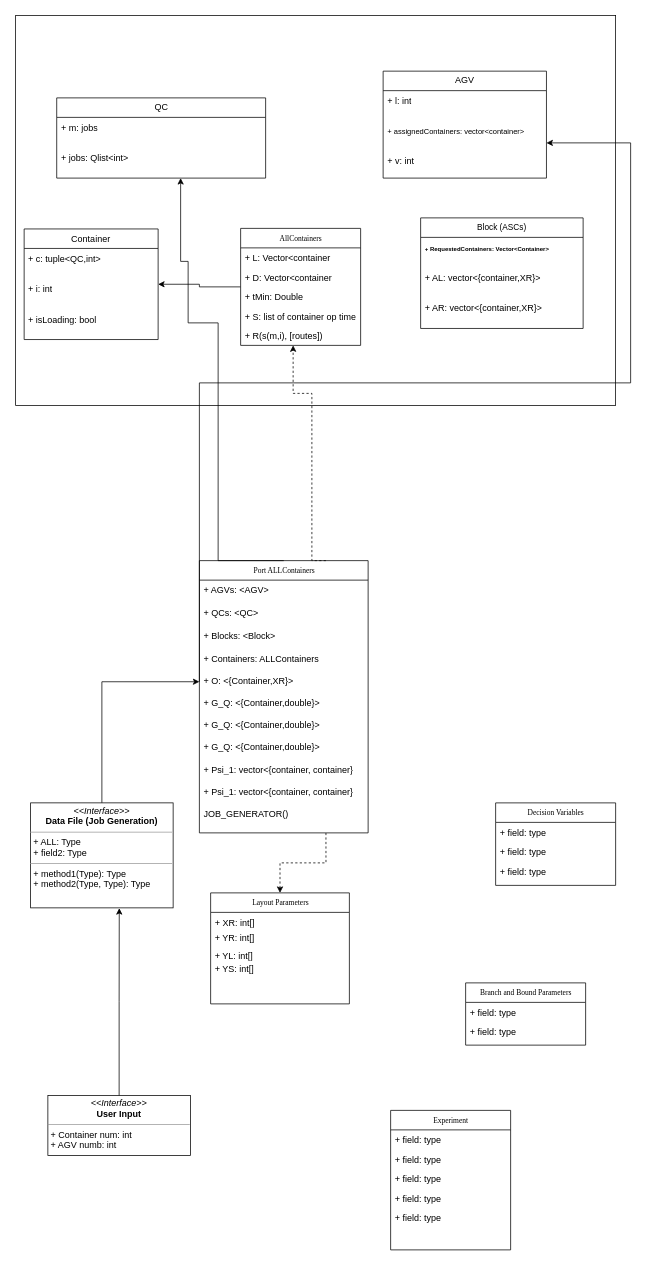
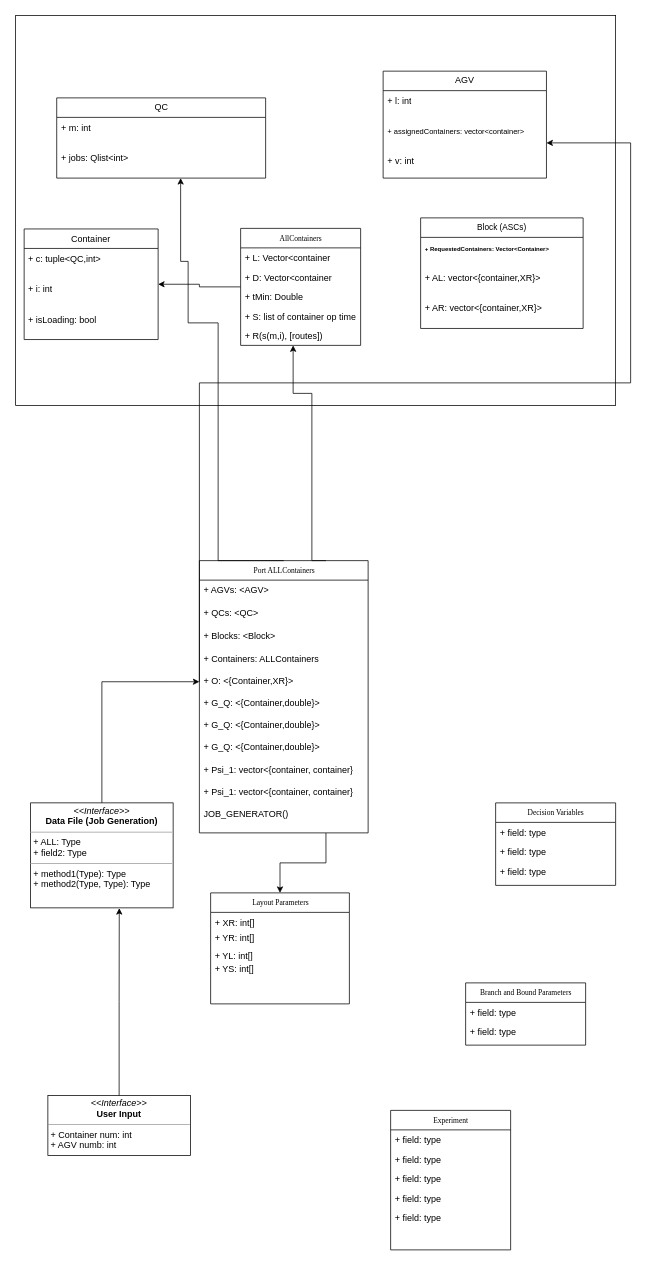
  <mxCell id="0" />
  <mxCell id="1" parent="0" />
  <mxCell id="2" value="Experiment" style="swimlane;html=1;fontStyle=0;childLayout=stackLayout;horizontal=1;startSize=26;fillColor=none;horizontalStack=0;resizeParent=1;resizeLast=0;collapsible=1;marginBottom=0;swimlaneFillColor=#ffffff;rounded=0;shadow=0;comic=0;labelBackgroundColor=none;strokeWidth=1;fontFamily=Verdana;fontSize=10;align=center;" parent="1" vertex="1"><mxGeometry x="520" y="1480" width="160" height="186" as="geometry" /></mxCell>
  <mxCell id="3" value="+ field: type" style="text;html=1;strokeColor=none;fillColor=none;align=left;verticalAlign=top;spacingLeft=4;spacingRight=4;whiteSpace=wrap;overflow=hidden;rotatable=0;points=[[0,0.5],[1,0.5]];portConstraint=eastwest;" parent="2" vertex="1"><mxGeometry y="26" width="160" height="26" as="geometry" /></mxCell>
  <mxCell id="4" value="+ field: type" style="text;html=1;strokeColor=none;fillColor=none;align=left;verticalAlign=top;spacingLeft=4;spacingRight=4;whiteSpace=wrap;overflow=hidden;rotatable=0;points=[[0,0.5],[1,0.5]];portConstraint=eastwest;" parent="2" vertex="1"><mxGeometry y="52" width="160" height="26" as="geometry" /></mxCell>
  <mxCell id="5" value="+ field: type" style="text;html=1;strokeColor=none;fillColor=none;align=left;verticalAlign=top;spacingLeft=4;spacingRight=4;whiteSpace=wrap;overflow=hidden;rotatable=0;points=[[0,0.5],[1,0.5]];portConstraint=eastwest;" parent="2" vertex="1"><mxGeometry y="78" width="160" height="26" as="geometry" /></mxCell>
  <mxCell id="6" value="+ field: type" style="text;html=1;strokeColor=none;fillColor=none;align=left;verticalAlign=top;spacingLeft=4;spacingRight=4;whiteSpace=wrap;overflow=hidden;rotatable=0;points=[[0,0.5],[1,0.5]];portConstraint=eastwest;" parent="2" vertex="1"><mxGeometry y="104" width="160" height="26" as="geometry" /></mxCell>
  <mxCell id="7" value="+ field: type" style="text;html=1;strokeColor=none;fillColor=none;align=left;verticalAlign=top;spacingLeft=4;spacingRight=4;whiteSpace=wrap;overflow=hidden;rotatable=0;points=[[0,0.5],[1,0.5]];portConstraint=eastwest;" parent="2" vertex="1"><mxGeometry y="130" width="160" height="26" as="geometry" /></mxCell>
  <mxCell id="8" value="Decision Variables" style="swimlane;html=1;fontStyle=0;childLayout=stackLayout;horizontal=1;startSize=26;fillColor=none;horizontalStack=0;resizeParent=1;resizeLast=0;collapsible=1;marginBottom=0;swimlaneFillColor=#ffffff;rounded=0;shadow=0;comic=0;labelBackgroundColor=none;strokeWidth=1;fontFamily=Verdana;fontSize=10;align=center;" parent="1" vertex="1"><mxGeometry x="660" y="1070" width="160" height="110" as="geometry" /></mxCell>
  <mxCell id="9" value="+ field: type" style="text;html=1;strokeColor=none;fillColor=none;align=left;verticalAlign=top;spacingLeft=4;spacingRight=4;whiteSpace=wrap;overflow=hidden;rotatable=0;points=[[0,0.5],[1,0.5]];portConstraint=eastwest;" parent="8" vertex="1"><mxGeometry y="26" width="160" height="26" as="geometry" /></mxCell>
  <mxCell id="10" value="+ field: type" style="text;html=1;strokeColor=none;fillColor=none;align=left;verticalAlign=top;spacingLeft=4;spacingRight=4;whiteSpace=wrap;overflow=hidden;rotatable=0;points=[[0,0.5],[1,0.5]];portConstraint=eastwest;" parent="8" vertex="1"><mxGeometry y="52" width="160" height="26" as="geometry" /></mxCell>
  <mxCell id="11" value="+ field: type" style="text;html=1;strokeColor=none;fillColor=none;align=left;verticalAlign=top;spacingLeft=4;spacingRight=4;whiteSpace=wrap;overflow=hidden;rotatable=0;points=[[0,0.5],[1,0.5]];portConstraint=eastwest;" parent="8" vertex="1"><mxGeometry y="78" width="160" height="26" as="geometry" /></mxCell>
  <mxCell id="12" value="Branch and Bound Parameters" style="swimlane;html=1;fontStyle=0;childLayout=stackLayout;horizontal=1;startSize=26;fillColor=none;horizontalStack=0;resizeParent=1;resizeLast=0;collapsible=1;marginBottom=0;swimlaneFillColor=#ffffff;rounded=0;shadow=0;comic=0;labelBackgroundColor=none;strokeWidth=1;fontFamily=Verdana;fontSize=10;align=center;" parent="1" vertex="1"><mxGeometry x="620" y="1310" width="160" height="83" as="geometry" /></mxCell>
  <mxCell id="13" value="+ field: type" style="text;html=1;strokeColor=none;fillColor=none;align=left;verticalAlign=top;spacingLeft=4;spacingRight=4;whiteSpace=wrap;overflow=hidden;rotatable=0;points=[[0,0.5],[1,0.5]];portConstraint=eastwest;" parent="12" vertex="1"><mxGeometry y="26" width="160" height="26" as="geometry" /></mxCell>
  <mxCell id="14" value="+ field: type" style="text;html=1;strokeColor=none;fillColor=none;align=left;verticalAlign=top;spacingLeft=4;spacingRight=4;whiteSpace=wrap;overflow=hidden;rotatable=0;points=[[0,0.5],[1,0.5]];portConstraint=eastwest;" parent="12" vertex="1"><mxGeometry y="52" width="160" height="26" as="geometry" /></mxCell>
  <mxCell id="15" style="edgeStyle=orthogonalEdgeStyle;rounded=0;orthogonalLoop=1;jettySize=auto;html=1;exitX=0.5;exitY=0;exitDx=0;exitDy=0;entryX=0;entryY=0.5;entryDx=0;entryDy=0;" parent="1" source="16" target="31" edge="1"><mxGeometry relative="1" as="geometry" /></mxCell>
  <mxCell id="16" value="&lt;p style=&quot;margin:0px;margin-top:4px;text-align:center;&quot;&gt;&lt;i&gt;&amp;lt;&amp;lt;Interface&amp;gt;&amp;gt;&lt;/i&gt;&lt;br&gt;&lt;b&gt;Data File (Job Generation)&lt;/b&gt;&lt;/p&gt;&lt;hr size=&quot;1&quot;&gt;&lt;p style=&quot;margin:0px;margin-left:4px;&quot;&gt;+ ALL: Type&lt;br&gt;+ field2: Type&lt;/p&gt;&lt;hr size=&quot;1&quot;&gt;&lt;p style=&quot;margin:0px;margin-left:4px;&quot;&gt;+ method1(Type): Type&lt;br&gt;+ method2(Type, Type): Type&lt;/p&gt;" style="verticalAlign=top;align=left;overflow=fill;fontSize=12;fontFamily=Helvetica;html=1;rounded=0;shadow=0;comic=0;labelBackgroundColor=none;strokeWidth=1" parent="1" vertex="1"><mxGeometry x="40" y="1070" width="190" height="140" as="geometry" /></mxCell>
  <mxCell id="17" value="&lt;p style=&quot;margin:0px;margin-top:4px;text-align:center;&quot;&gt;&lt;i&gt;&amp;lt;&amp;lt;Interface&amp;gt;&amp;gt;&lt;/i&gt;&lt;br&gt;&lt;b&gt;User Input&lt;/b&gt;&lt;/p&gt;&lt;hr size=&quot;1&quot;&gt;&lt;p style=&quot;margin:0px;margin-left:4px;&quot;&gt;+ Container num: int&lt;br&gt;+ AGV numb: int&lt;/p&gt;&lt;hr size=&quot;1&quot;&gt;&lt;p style=&quot;margin:0px;margin-left:4px;&quot;&gt;&lt;br&gt;&lt;/p&gt;" style="verticalAlign=top;align=left;overflow=fill;fontSize=12;fontFamily=Helvetica;html=1;rounded=0;shadow=0;comic=0;labelBackgroundColor=none;strokeWidth=1" parent="1" vertex="1"><mxGeometry x="63" y="1460" width="190" height="80" as="geometry" /></mxCell>
  <mxCell id="18" value="" style="group" parent="1" vertex="1" connectable="0"><mxGeometry x="280" y="1190" width="185" height="148" as="geometry" /></mxCell>
  <mxCell id="19" value="Layout Parameters" style="swimlane;html=1;fontStyle=0;childLayout=stackLayout;horizontal=1;startSize=26;fillColor=none;horizontalStack=0;resizeParent=1;resizeLast=0;collapsible=1;marginBottom=0;swimlaneFillColor=#ffffff;rounded=0;shadow=0;comic=0;labelBackgroundColor=none;strokeWidth=1;fontFamily=Verdana;fontSize=10;align=center;" parent="18" vertex="1"><mxGeometry width="185" height="148" as="geometry" /></mxCell>
  <mxCell id="20" value="+ XR: int[]" style="text;html=1;strokeColor=none;fillColor=none;align=left;verticalAlign=top;spacingLeft=4;spacingRight=4;whiteSpace=wrap;overflow=hidden;rotatable=0;points=[[0,0.5],[1,0.5]];portConstraint=eastwest;" parent="19" vertex="1"><mxGeometry y="26" width="185" height="21.378" as="geometry" /></mxCell>
  <mxCell id="21" value="+ YR: int[]" style="text;html=1;strokeColor=none;fillColor=none;align=left;verticalAlign=top;spacingLeft=4;spacingRight=4;whiteSpace=wrap;overflow=hidden;rotatable=0;points=[[0,0.5],[1,0.5]];portConstraint=eastwest;" parent="19" vertex="1"><mxGeometry y="47.378" width="185" height="23.022" as="geometry" /></mxCell>
  <mxCell id="22" value="+ YL: int[]" style="text;html=1;strokeColor=none;fillColor=none;align=left;verticalAlign=top;spacingLeft=4;spacingRight=4;whiteSpace=wrap;overflow=hidden;rotatable=0;points=[[0,0.5],[1,0.5]];portConstraint=eastwest;" parent="19" vertex="1"><mxGeometry y="70.4" width="185" height="21.378" as="geometry" /></mxCell>
  <mxCell id="23" value="+ YS: int[]" style="text;html=1;strokeColor=none;fillColor=none;align=left;verticalAlign=top;spacingLeft=4;spacingRight=4;whiteSpace=wrap;overflow=hidden;rotatable=0;points=[[0,0.5],[1,0.5]];portConstraint=eastwest;" parent="18" vertex="1"><mxGeometry y="87.978" width="160" height="21.378" as="geometry" /></mxCell>
  <mxCell id="24" style="edgeStyle=orthogonalEdgeStyle;rounded=0;orthogonalLoop=1;jettySize=auto;html=1;exitX=0.5;exitY=0;exitDx=0;exitDy=0;entryX=0.622;entryY=1.003;entryDx=0;entryDy=0;entryPerimeter=0;" parent="1" source="17" target="16" edge="1"><mxGeometry relative="1" as="geometry" /></mxCell>
- <mxCell id="25" style="edgeStyle=orthogonalEdgeStyle;rounded=0;orthogonalLoop=1;jettySize=auto;html=1;exitX=0.75;exitY=1;exitDx=0;exitDy=0;dashed=1;" parent="1" source="26" target="19" edge="1"><mxGeometry relative="1" as="geometry" /></mxCell>
+ <mxCell id="25" style="edgeStyle=orthogonalEdgeStyle;rounded=0;orthogonalLoop=1;jettySize=auto;html=1;exitX=0.75;exitY=1;exitDx=0;exitDy=0;" parent="1" source="26" target="19" edge="1"><mxGeometry relative="1" as="geometry" /></mxCell>
  <mxCell id="26" value="Port ALLContainers" style="swimlane;html=1;fontStyle=0;childLayout=stackLayout;horizontal=1;startSize=26;fillColor=none;horizontalStack=0;resizeParent=1;resizeLast=0;collapsible=1;marginBottom=0;swimlaneFillColor=#ffffff;rounded=0;shadow=0;comic=0;labelBackgroundColor=none;strokeWidth=1;fontFamily=Verdana;fontSize=10;align=center;" parent="1" vertex="1"><mxGeometry x="265" y="747" width="225" height="363" as="geometry" /></mxCell>
  <mxCell id="27" value="+ AGVs: &amp;lt;AGV&amp;gt;" style="text;html=1;strokeColor=none;fillColor=none;align=left;verticalAlign=top;spacingLeft=4;spacingRight=4;whiteSpace=wrap;overflow=hidden;rotatable=0;points=[[0,0.5],[1,0.5]];portConstraint=eastwest;" parent="26" vertex="1"><mxGeometry y="26" width="225" height="29.601" as="geometry" /></mxCell>
  <mxCell id="28" value="+ QCs: &amp;lt;QC&amp;gt;" style="text;html=1;strokeColor=none;fillColor=none;align=left;verticalAlign=top;spacingLeft=4;spacingRight=4;whiteSpace=wrap;overflow=hidden;rotatable=0;points=[[0,0.5],[1,0.5]];portConstraint=eastwest;" parent="26" vertex="1"><mxGeometry y="55.601" width="225" height="31.878" as="geometry" /></mxCell>
  <mxCell id="29" value="+ Blocks: &amp;lt;Block&amp;gt;" style="text;html=1;strokeColor=none;fillColor=none;align=left;verticalAlign=top;spacingLeft=4;spacingRight=4;whiteSpace=wrap;overflow=hidden;rotatable=0;points=[[0,0.5],[1,0.5]];portConstraint=eastwest;" parent="26" vertex="1"><mxGeometry y="87.478" width="225" height="29.601" as="geometry" /></mxCell>
  <mxCell id="30" value="+ Containers: ALLContainers" style="text;html=1;strokeColor=none;fillColor=none;align=left;verticalAlign=top;spacingLeft=4;spacingRight=4;whiteSpace=wrap;overflow=hidden;rotatable=0;points=[[0,0.5],[1,0.5]];portConstraint=eastwest;" parent="26" vertex="1"><mxGeometry y="117.079" width="225" height="29.601" as="geometry" /></mxCell>
  <mxCell id="31" value="+ O: &amp;lt;{Container,XR}&amp;gt;" style="text;html=1;strokeColor=none;fillColor=none;align=left;verticalAlign=top;spacingLeft=4;spacingRight=4;whiteSpace=wrap;overflow=hidden;rotatable=0;points=[[0,0.5],[1,0.5]];portConstraint=eastwest;" parent="26" vertex="1"><mxGeometry y="146.68" width="225" height="29.601" as="geometry" /></mxCell>
  <mxCell id="32" value="+ G_Q: &amp;lt;{Container,double}&amp;gt;" style="text;html=1;strokeColor=none;fillColor=none;align=left;verticalAlign=top;spacingLeft=4;spacingRight=4;whiteSpace=wrap;overflow=hidden;rotatable=0;points=[[0,0.5],[1,0.5]];portConstraint=eastwest;" parent="26" vertex="1"><mxGeometry y="176.281" width="225" height="29.601" as="geometry" /></mxCell>
  <mxCell id="33" value="+ G_Q: &amp;lt;{Container,double}&amp;gt;" style="text;html=1;strokeColor=none;fillColor=none;align=left;verticalAlign=top;spacingLeft=4;spacingRight=4;whiteSpace=wrap;overflow=hidden;rotatable=0;points=[[0,0.5],[1,0.5]];portConstraint=eastwest;" parent="26" vertex="1"><mxGeometry y="205.881" width="225" height="29.601" as="geometry" /></mxCell>
  <mxCell id="34" value="+ G_Q: &amp;lt;{Container,double}&amp;gt;" style="text;html=1;strokeColor=none;fillColor=none;align=left;verticalAlign=top;spacingLeft=4;spacingRight=4;whiteSpace=wrap;overflow=hidden;rotatable=0;points=[[0,0.5],[1,0.5]];portConstraint=eastwest;" parent="26" vertex="1"><mxGeometry y="235.482" width="225" height="29.601" as="geometry" /></mxCell>
  <mxCell id="35" value="+ Psi_1: vector&amp;lt;{container, container}" style="text;html=1;strokeColor=none;fillColor=none;align=left;verticalAlign=top;spacingLeft=4;spacingRight=4;whiteSpace=wrap;overflow=hidden;rotatable=0;points=[[0,0.5],[1,0.5]];portConstraint=eastwest;" parent="26" vertex="1"><mxGeometry y="265.083" width="225" height="29.601" as="geometry" /></mxCell>
  <mxCell id="36" value="+ Psi_1: vector&amp;lt;{container, container}" style="text;html=1;strokeColor=none;fillColor=none;align=left;verticalAlign=top;spacingLeft=4;spacingRight=4;whiteSpace=wrap;overflow=hidden;rotatable=0;points=[[0,0.5],[1,0.5]];portConstraint=eastwest;" parent="26" vertex="1"><mxGeometry y="294.683" width="225" height="29.601" as="geometry" /></mxCell>
  <mxCell id="37" value="JOB_GENERATOR()" style="text;html=1;strokeColor=none;fillColor=none;align=left;verticalAlign=top;spacingLeft=4;spacingRight=4;whiteSpace=wrap;overflow=hidden;rotatable=0;points=[[0,0.5],[1,0.5]];portConstraint=eastwest;" parent="26" vertex="1"><mxGeometry y="324.284" width="225" height="29.601" as="geometry" /></mxCell>
  <mxCell id="38" style="edgeStyle=orthogonalEdgeStyle;rounded=0;orthogonalLoop=1;jettySize=auto;html=1;exitX=0;exitY=0.5;exitDx=0;exitDy=0;" parent="1" target="53" edge="1"><mxGeometry relative="1" as="geometry"><mxPoint x="265" y="908.48" as="sourcePoint" /><Array as="points"><mxPoint x="265" y="510" /><mxPoint x="840" y="510" /><mxPoint x="840" y="190" /></Array><mxPoint x="820" y="190" as="targetPoint" /></mxGeometry></mxCell>
- <mxCell id="39" style="edgeStyle=orthogonalEdgeStyle;rounded=0;orthogonalLoop=1;jettySize=auto;html=1;exitX=0.75;exitY=0;exitDx=0;exitDy=0;dashed=1;" parent="1" source="26" target="58" edge="1"><mxGeometry relative="1" as="geometry"><Array as="points"><mxPoint x="415" y="524" /><mxPoint x="390" y="524" /></Array></mxGeometry></mxCell>
+ <mxCell id="39" style="edgeStyle=orthogonalEdgeStyle;rounded=0;orthogonalLoop=1;jettySize=auto;html=1;exitX=0.75;exitY=0;exitDx=0;exitDy=0;" parent="1" source="26" target="58" edge="1"><mxGeometry relative="1" as="geometry"><Array as="points"><mxPoint x="415" y="524" /><mxPoint x="390" y="524" /></Array></mxGeometry></mxCell>
  <mxCell id="40" value="" style="group;strokeColor=default;" parent="1" vertex="1" connectable="0"><mxGeometry x="20" y="20" width="800" height="520" as="geometry" /></mxCell>
  <mxCell id="41" value="" style="group" parent="40" vertex="1" connectable="0"><mxGeometry width="800" height="505.676" as="geometry" /></mxCell>
  <mxCell id="42" value="Block (ASCs)" style="swimlane;fontStyle=0;childLayout=stackLayout;horizontal=1;startSize=26;fillColor=none;horizontalStack=0;resizeParent=1;resizeParentMax=0;resizeLast=0;collapsible=1;marginBottom=0;whiteSpace=wrap;html=1;fontSize=11;" parent="41" vertex="1"><mxGeometry x="540" y="270" width="216.67" height="147.437" as="geometry" /></mxCell>
  <mxCell id="43" value="&lt;font style=&quot;font-size: 8px;&quot;&gt;&lt;b&gt;+ RequestedContainers: Vector&amp;lt;Container&amp;gt;&lt;/b&gt;&lt;/font&gt;" style="text;strokeColor=none;fillColor=none;align=left;verticalAlign=top;spacingLeft=4;spacingRight=4;overflow=hidden;rotatable=0;points=[[0,0.5],[1,0.5]];portConstraint=eastwest;whiteSpace=wrap;html=1;" parent="42" vertex="1"><mxGeometry y="26" width="216.67" height="40.479" as="geometry" /></mxCell>
  <mxCell id="44" value="+ AL: vector&amp;lt;{container,XR}&amp;gt;" style="text;strokeColor=none;fillColor=none;align=left;verticalAlign=top;spacingLeft=4;spacingRight=4;overflow=hidden;rotatable=0;points=[[0,0.5],[1,0.5]];portConstraint=eastwest;whiteSpace=wrap;html=1;" parent="42" vertex="1"><mxGeometry y="66.479" width="216.67" height="40.479" as="geometry" /></mxCell>
  <mxCell id="45" value="+ AR: vector&amp;lt;{container,XR}&amp;gt;" style="text;strokeColor=none;fillColor=none;align=left;verticalAlign=top;spacingLeft=4;spacingRight=4;overflow=hidden;rotatable=0;points=[[0,0.5],[1,0.5]];portConstraint=eastwest;whiteSpace=wrap;html=1;" parent="42" vertex="1"><mxGeometry y="106.958" width="216.67" height="40.479" as="geometry" /></mxCell>
  <mxCell id="46" value="QC" style="swimlane;fontStyle=0;childLayout=stackLayout;horizontal=1;startSize=26;fillColor=none;horizontalStack=0;resizeParent=1;resizeParentMax=0;resizeLast=0;collapsible=1;marginBottom=0;whiteSpace=wrap;html=1;" parent="41" vertex="1"><mxGeometry x="54.78" y="110" width="278.56" height="106.958" as="geometry" /></mxCell>
- <mxCell id="47" value="+ m: jobs" style="text;strokeColor=none;fillColor=none;align=left;verticalAlign=top;spacingLeft=4;spacingRight=4;overflow=hidden;rotatable=0;points=[[0,0.5],[1,0.5]];portConstraint=eastwest;whiteSpace=wrap;html=1;" parent="46" vertex="1"><mxGeometry y="26" width="278.56" height="40.479" as="geometry" /></mxCell>
+ <mxCell id="47" value="+ m: int" style="text;strokeColor=none;fillColor=none;align=left;verticalAlign=top;spacingLeft=4;spacingRight=4;overflow=hidden;rotatable=0;points=[[0,0.5],[1,0.5]];portConstraint=eastwest;whiteSpace=wrap;html=1;" parent="46" vertex="1"><mxGeometry y="26" width="278.56" height="40.479" as="geometry" /></mxCell>
  <mxCell id="48" value="+ jobs: Qlist&amp;lt;int&amp;gt;" style="text;strokeColor=none;fillColor=none;align=left;verticalAlign=top;spacingLeft=4;spacingRight=4;overflow=hidden;rotatable=0;points=[[0,0.5],[1,0.5]];portConstraint=eastwest;whiteSpace=wrap;html=1;" parent="46" vertex="1"><mxGeometry y="66.479" width="278.56" height="40.479" as="geometry" /></mxCell>
  <mxCell id="49" value="Container" style="swimlane;fontStyle=0;childLayout=stackLayout;horizontal=1;startSize=26;fillColor=none;horizontalStack=0;resizeParent=1;resizeParentMax=0;resizeLast=0;collapsible=1;marginBottom=0;whiteSpace=wrap;html=1;" parent="41" vertex="1"><mxGeometry x="11.36" y="284.77" width="178.64" height="147.437" as="geometry" /></mxCell>
  <mxCell id="50" value="+ c: tuple&amp;lt;QC,int&amp;gt;" style="text;strokeColor=none;fillColor=none;align=left;verticalAlign=top;spacingLeft=4;spacingRight=4;overflow=hidden;rotatable=0;points=[[0,0.5],[1,0.5]];portConstraint=eastwest;whiteSpace=wrap;html=1;" parent="49" vertex="1"><mxGeometry y="26" width="178.64" height="40.479" as="geometry" /></mxCell>
  <mxCell id="51" value="+ i: int" style="text;strokeColor=none;fillColor=none;align=left;verticalAlign=top;spacingLeft=4;spacingRight=4;overflow=hidden;rotatable=0;points=[[0,0.5],[1,0.5]];portConstraint=eastwest;whiteSpace=wrap;html=1;" parent="49" vertex="1"><mxGeometry y="66.479" width="178.64" height="40.479" as="geometry" /></mxCell>
  <mxCell id="52" value="+ isLoading: bool" style="text;strokeColor=none;fillColor=none;align=left;verticalAlign=top;spacingLeft=4;spacingRight=4;overflow=hidden;rotatable=0;points=[[0,0.5],[1,0.5]];portConstraint=eastwest;whiteSpace=wrap;html=1;" parent="49" vertex="1"><mxGeometry y="106.958" width="178.64" height="40.479" as="geometry" /></mxCell>
  <mxCell id="53" value="AGV" style="swimlane;fontStyle=0;childLayout=stackLayout;horizontal=1;startSize=26;fillColor=none;horizontalStack=0;resizeParent=1;resizeParentMax=0;resizeLast=0;collapsible=1;marginBottom=0;whiteSpace=wrap;html=1;" parent="41" vertex="1"><mxGeometry x="490" y="74.36" width="217.78" height="142.602" as="geometry" /></mxCell>
  <mxCell id="54" value="+ l: int" style="text;strokeColor=none;fillColor=none;align=left;verticalAlign=top;spacingLeft=4;spacingRight=4;overflow=hidden;rotatable=0;points=[[0,0.5],[1,0.5]];portConstraint=eastwest;whiteSpace=wrap;html=1;" parent="53" vertex="1"><mxGeometry y="26" width="217.78" height="40.479" as="geometry" /></mxCell>
  <mxCell id="55" value="&lt;font style=&quot;font-size: 10px;&quot;&gt;+ assignedContainers: vector&amp;lt;container&amp;gt;&lt;/font&gt;" style="text;strokeColor=none;fillColor=none;align=left;verticalAlign=top;spacingLeft=4;spacingRight=4;overflow=hidden;rotatable=0;points=[[0,0.5],[1,0.5]];portConstraint=eastwest;whiteSpace=wrap;html=1;" parent="53" vertex="1"><mxGeometry y="66.479" width="217.78" height="40.479" as="geometry" /></mxCell>
  <mxCell id="56" value="+ v: int" style="text;strokeColor=none;fillColor=none;align=left;verticalAlign=top;spacingLeft=4;spacingRight=4;overflow=hidden;rotatable=0;points=[[0,0.5],[1,0.5]];portConstraint=eastwest;whiteSpace=wrap;html=1;" parent="53" vertex="1"><mxGeometry y="106.958" width="217.78" height="35.644" as="geometry" /></mxCell>
  <mxCell id="57" style="edgeStyle=orthogonalEdgeStyle;rounded=0;orthogonalLoop=1;jettySize=auto;html=1;" parent="41" source="58" target="49" edge="1"><mxGeometry relative="1" as="geometry" /></mxCell>
  <mxCell id="58" value="AllContainers" style="swimlane;html=1;fontStyle=0;childLayout=stackLayout;horizontal=1;startSize=26;fillColor=none;horizontalStack=0;resizeParent=1;resizeLast=0;collapsible=1;marginBottom=0;swimlaneFillColor=#ffffff;rounded=0;shadow=0;comic=0;labelBackgroundColor=none;strokeWidth=1;fontFamily=Verdana;fontSize=10;align=center;" parent="41" vertex="1"><mxGeometry x="300" y="284" width="160" height="156" as="geometry" /></mxCell>
  <mxCell id="59" value="+ L: Vector&amp;lt;container&lt;span style=&quot;white-space: pre;&quot;&gt;&#09;&lt;/span&gt;" style="text;html=1;strokeColor=none;fillColor=none;align=left;verticalAlign=top;spacingLeft=4;spacingRight=4;whiteSpace=wrap;overflow=hidden;rotatable=0;points=[[0,0.5],[1,0.5]];portConstraint=eastwest;" parent="58" vertex="1"><mxGeometry y="26" width="160" height="26" as="geometry" /></mxCell>
  <mxCell id="60" value="+ D: Vector&amp;lt;container&lt;span style=&quot;white-space: pre;&quot;&gt;&#09;&lt;/span&gt;" style="text;html=1;strokeColor=none;fillColor=none;align=left;verticalAlign=top;spacingLeft=4;spacingRight=4;whiteSpace=wrap;overflow=hidden;rotatable=0;points=[[0,0.5],[1,0.5]];portConstraint=eastwest;" parent="58" vertex="1"><mxGeometry y="52" width="160" height="26" as="geometry" /></mxCell>
  <mxCell id="61" value="+ tMin: Double" style="text;html=1;strokeColor=none;fillColor=none;align=left;verticalAlign=top;spacingLeft=4;spacingRight=4;whiteSpace=wrap;overflow=hidden;rotatable=0;points=[[0,0.5],[1,0.5]];portConstraint=eastwest;" parent="58" vertex="1"><mxGeometry y="78" width="160" height="26" as="geometry" /></mxCell>
  <mxCell id="62" value="+ S: list of container op time" style="text;html=1;strokeColor=none;fillColor=none;align=left;verticalAlign=top;spacingLeft=4;spacingRight=4;whiteSpace=wrap;overflow=hidden;rotatable=0;points=[[0,0.5],[1,0.5]];portConstraint=eastwest;" parent="58" vertex="1"><mxGeometry y="104" width="160" height="26" as="geometry" /></mxCell>
  <mxCell id="63" value="+ R(s(m,i), [routes])" style="text;html=1;strokeColor=none;fillColor=none;align=left;verticalAlign=top;spacingLeft=4;spacingRight=4;whiteSpace=wrap;overflow=hidden;rotatable=0;points=[[0,0.5],[1,0.5]];portConstraint=eastwest;" parent="58" vertex="1"><mxGeometry y="130" width="160" height="26" as="geometry" /></mxCell>
  <mxCell id="64" style="edgeStyle=orthogonalEdgeStyle;rounded=0;orthogonalLoop=1;jettySize=auto;html=1;exitX=0.5;exitY=0;exitDx=0;exitDy=0;" parent="1" source="26" target="46" edge="1"><mxGeometry relative="1" as="geometry"><mxPoint x="380" y="878.88" as="sourcePoint" /><mxPoint x="214" y="270" as="targetPoint" /><Array as="points"><mxPoint x="290" y="747" /><mxPoint x="290" y="430" /><mxPoint x="250" y="430" /><mxPoint x="250" y="348" /><mxPoint x="240" y="348" /></Array></mxGeometry></mxCell>
